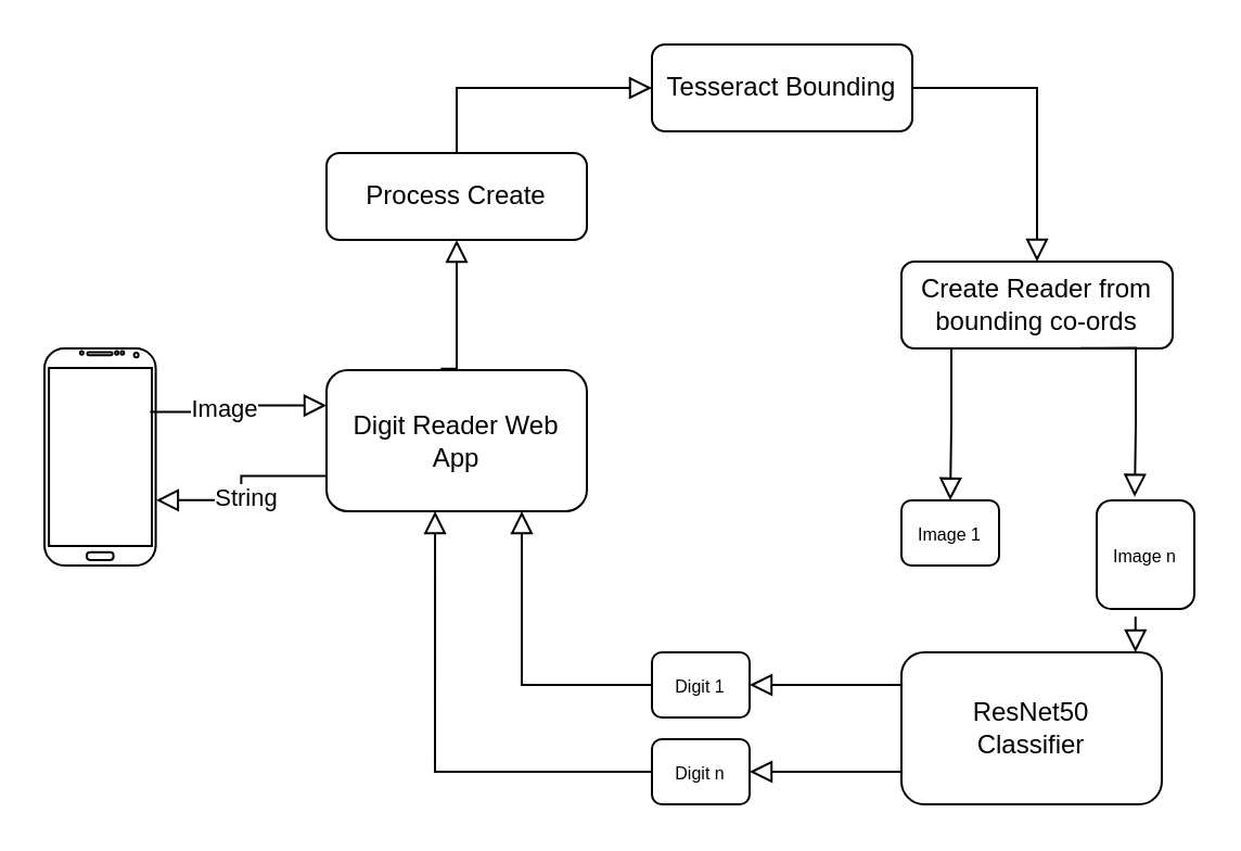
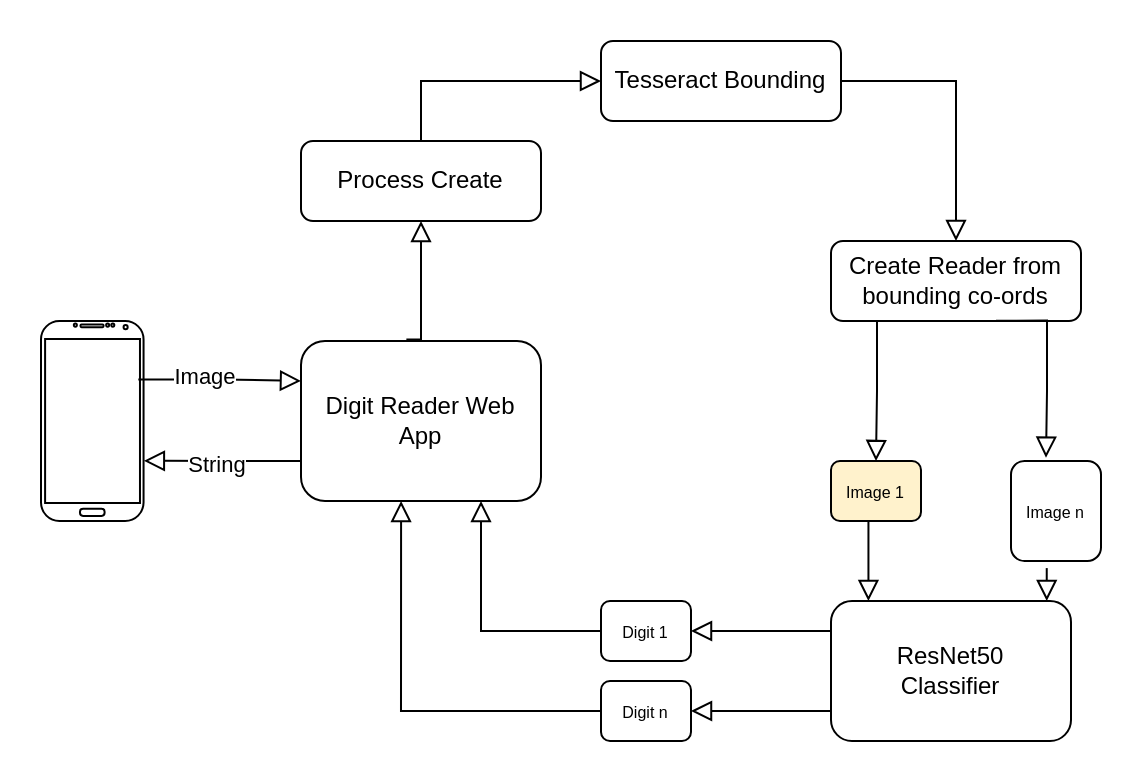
  <mxCell id="0" />
  <mxCell id="1" parent="0" />
  <mxCell id="2" value="" style="rounded=0;html=1;jettySize=auto;orthogonalLoop=1;fontSize=11;endArrow=block;endFill=0;endSize=8;strokeWidth=1;shadow=0;labelBackgroundColor=none;edgeStyle=orthogonalEdgeStyle;exitX=0.439;exitY=-0.01;exitDx=0;exitDy=0;exitPerimeter=0;" parent="1" source="3" target="4" edge="1"><mxGeometry relative="1" as="geometry"><mxPoint x="220" y="120" as="targetPoint" /><Array as="points"><mxPoint x="210" y="169" /></Array></mxGeometry></mxCell>
- <mxCell id="3" value="Digit Reader Web App" style="rounded=1;whiteSpace=wrap;html=1;fontSize=12;glass=0;strokeWidth=1;shadow=0;" parent="1" vertex="1"><mxGeometry x="150" y="170" width="120" height="65" as="geometry" /></mxCell>
+ <mxCell id="3" value="Digit Reader Web App" style="rounded=1;whiteSpace=wrap;html=1;fontSize=12;glass=0;strokeWidth=1;shadow=0;" parent="1" vertex="1"><mxGeometry x="150" y="170" width="120" height="80" as="geometry" /></mxCell>
  <mxCell id="4" value="Process Create" style="rounded=1;whiteSpace=wrap;html=1;fontSize=12;glass=0;strokeWidth=1;shadow=0;" parent="1" vertex="1"><mxGeometry x="150" y="70" width="120" height="40" as="geometry" /></mxCell>
  <mxCell id="5" value="" style="edgeStyle=orthogonalEdgeStyle;rounded=0;html=1;jettySize=auto;orthogonalLoop=1;fontSize=11;endArrow=block;endFill=0;endSize=8;strokeWidth=1;shadow=0;labelBackgroundColor=none;exitX=0;exitY=0.5;exitDx=0;exitDy=0;entryX=0.75;entryY=1;entryDx=0;entryDy=0;" parent="1" source="18" target="3" edge="1"><mxGeometry y="10" relative="1" as="geometry"><mxPoint as="offset" /><mxPoint x="410" y="280" as="sourcePoint" /></mxGeometry></mxCell>
  <mxCell id="6" value="" style="verticalLabelPosition=bottom;verticalAlign=top;html=1;shadow=0;dashed=0;strokeWidth=1;shape=mxgraph.android.phone2;strokeColor=#000000;" vertex="1" parent="1"><mxGeometry x="20" y="160" width="51.28" height="100" as="geometry" /></mxCell>
  <mxCell id="7" value="Tesseract Bounding" style="rounded=1;whiteSpace=wrap;html=1;fontSize=12;glass=0;strokeWidth=1;shadow=0;" vertex="1" parent="1"><mxGeometry x="300" y="20" width="120" height="40" as="geometry" /></mxCell>
  <mxCell id="8" value="Create Reader from bounding co-ords" style="rounded=1;whiteSpace=wrap;html=1;fontSize=12;glass=0;strokeWidth=1;shadow=0;" vertex="1" parent="1"><mxGeometry x="415" y="120" width="125" height="40" as="geometry" /></mxCell>
  <mxCell id="9" value="" style="edgeStyle=orthogonalEdgeStyle;rounded=0;html=1;jettySize=auto;orthogonalLoop=1;fontSize=11;endArrow=block;endFill=0;endSize=8;strokeWidth=1;shadow=0;labelBackgroundColor=none;exitX=1;exitY=0.5;exitDx=0;exitDy=0;entryX=0.5;entryY=0;entryDx=0;entryDy=0;" edge="1" parent="1" source="7" target="8"><mxGeometry y="10" relative="1" as="geometry"><mxPoint as="offset" /><mxPoint x="515" y="139.71" as="sourcePoint" /><mxPoint x="615" y="110" as="targetPoint" /></mxGeometry></mxCell>
  <mxCell id="10" value="" style="edgeStyle=orthogonalEdgeStyle;rounded=0;html=1;jettySize=auto;orthogonalLoop=1;fontSize=11;endArrow=block;endFill=0;endSize=8;strokeWidth=1;shadow=0;labelBackgroundColor=none;entryX=0;entryY=0.5;entryDx=0;entryDy=0;exitX=0.5;exitY=0;exitDx=0;exitDy=0;" edge="1" parent="1" source="4" target="7"><mxGeometry y="10" relative="1" as="geometry"><mxPoint as="offset" /><mxPoint x="350" y="110" as="sourcePoint" /><mxPoint x="460" y="139.71" as="targetPoint" /><Array as="points"><mxPoint x="210" y="40" /></Array></mxGeometry></mxCell>
- <mxCell id="11" value="&lt;font style=&quot;font-size: 8px&quot;&gt;Image 1&lt;/font&gt;" style="rounded=1;whiteSpace=wrap;html=1;fontSize=12;glass=0;strokeWidth=1;shadow=0;" vertex="1" parent="1"><mxGeometry x="415" y="230" width="45" height="30" as="geometry" /></mxCell>
+ <mxCell id="11" value="&lt;font style=&quot;font-size: 8px&quot;&gt;Image 1&lt;/font&gt;" style="rounded=1;whiteSpace=wrap;html=1;fontSize=12;glass=0;strokeWidth=1;shadow=0;fillColor=#fff2cc;" vertex="1" parent="1"><mxGeometry x="415" y="230" width="45" height="30" as="geometry" /></mxCell>
  <mxCell id="12" value="&lt;font style=&quot;font-size: 8px&quot;&gt;Image n&lt;/font&gt;" style="rounded=1;whiteSpace=wrap;html=1;fontSize=12;glass=0;strokeWidth=1;shadow=0;" vertex="1" parent="1"><mxGeometry x="505" y="230" width="45" height="50" as="geometry" /></mxCell>
  <mxCell id="13" value="ResNet50 &lt;br&gt;Classifier" style="rounded=1;whiteSpace=wrap;html=1;fontSize=12;glass=0;strokeWidth=1;shadow=0;" vertex="1" parent="1"><mxGeometry x="415" y="300" width="120" height="70" as="geometry" /></mxCell>
  <mxCell id="14" value="" style="edgeStyle=orthogonalEdgeStyle;rounded=0;html=1;jettySize=auto;orthogonalLoop=1;fontSize=11;endArrow=block;endFill=0;endSize=8;strokeWidth=1;shadow=0;labelBackgroundColor=none;entryX=0.5;entryY=0;entryDx=0;entryDy=0;exitX=0.25;exitY=1;exitDx=0;exitDy=0;" edge="1" parent="1" source="8" target="11"><mxGeometry y="10" relative="1" as="geometry"><mxPoint as="offset" /><mxPoint x="525" y="149.71" as="sourcePoint" /><mxPoint x="575" y="149.71" as="targetPoint" /><Array as="points"><mxPoint x="438" y="160" /><mxPoint x="438" y="195" /></Array></mxGeometry></mxCell>
  <mxCell id="15" value="" style="edgeStyle=orthogonalEdgeStyle;rounded=0;html=1;jettySize=auto;orthogonalLoop=1;fontSize=11;endArrow=block;endFill=0;endSize=8;strokeWidth=1;shadow=0;labelBackgroundColor=none;entryX=0.389;entryY=-0.033;entryDx=0;entryDy=0;exitX=0.66;exitY=0.996;exitDx=0;exitDy=0;exitPerimeter=0;entryPerimeter=0;" edge="1" parent="1" source="8" target="12"><mxGeometry y="10" relative="1" as="geometry"><mxPoint as="offset" /><mxPoint x="605" y="170" as="sourcePoint" /><mxPoint x="597.5" y="210" as="targetPoint" /><Array as="points"><mxPoint x="523" y="160" /><mxPoint x="523" y="195" /></Array></mxGeometry></mxCell>
+ <mxCell id="16" value="" style="rounded=0;html=1;jettySize=auto;orthogonalLoop=1;fontSize=11;endArrow=block;endFill=0;endSize=8;strokeWidth=1;shadow=0;labelBackgroundColor=none;edgeStyle=orthogonalEdgeStyle;exitX=0.416;exitY=0.995;exitDx=0;exitDy=0;exitPerimeter=0;entryX=0.156;entryY=0;entryDx=0;entryDy=0;entryPerimeter=0;" edge="1" parent="1" source="11" target="13"><mxGeometry x="0.004" y="41" relative="1" as="geometry"><mxPoint as="offset" /><mxPoint x="395" y="270" as="sourcePoint" /><mxPoint x="395" y="310" as="targetPoint" /></mxGeometry></mxCell>
  <mxCell id="17" value="" style="rounded=0;html=1;jettySize=auto;orthogonalLoop=1;fontSize=11;endArrow=block;endFill=0;endSize=8;strokeWidth=1;shadow=0;labelBackgroundColor=none;edgeStyle=orthogonalEdgeStyle;exitX=0.397;exitY=1.071;exitDx=0;exitDy=0;exitPerimeter=0;entryX=0.899;entryY=0;entryDx=0;entryDy=0;entryPerimeter=0;" edge="1" parent="1" source="12" target="13"><mxGeometry x="0.333" y="20" relative="1" as="geometry"><mxPoint as="offset" /><mxPoint x="443.72" y="269.85" as="sourcePoint" /><mxPoint x="443.72" y="310" as="targetPoint" /></mxGeometry></mxCell>
  <mxCell id="18" value="&lt;font style=&quot;font-size: 8px&quot;&gt;Digit 1&lt;/font&gt;" style="rounded=1;whiteSpace=wrap;html=1;fontSize=12;glass=0;strokeWidth=1;shadow=0;" vertex="1" parent="1"><mxGeometry x="300" y="300" width="45" height="30" as="geometry" /></mxCell>
  <mxCell id="19" value="&lt;font style=&quot;font-size: 8px&quot;&gt;Digit n&lt;/font&gt;" style="rounded=1;whiteSpace=wrap;html=1;fontSize=12;glass=0;strokeWidth=1;shadow=0;" vertex="1" parent="1"><mxGeometry x="300" y="340" width="45" height="30" as="geometry" /></mxCell>
  <mxCell id="20" value="" style="rounded=0;html=1;jettySize=auto;orthogonalLoop=1;fontSize=11;endArrow=block;endFill=0;endSize=8;strokeWidth=1;shadow=0;labelBackgroundColor=none;edgeStyle=orthogonalEdgeStyle;exitX=0;exitY=0.25;exitDx=0;exitDy=0;entryX=1;entryY=0.5;entryDx=0;entryDy=0;" edge="1" parent="1" source="13" target="18"><mxGeometry x="0.004" y="41" relative="1" as="geometry"><mxPoint as="offset" /><mxPoint x="435" y="340" as="sourcePoint" /><mxPoint x="435" y="380.15" as="targetPoint" /><Array as="points"><mxPoint x="415" y="315" /></Array></mxGeometry></mxCell>
  <mxCell id="21" value="" style="rounded=0;html=1;jettySize=auto;orthogonalLoop=1;fontSize=11;endArrow=block;endFill=0;endSize=8;strokeWidth=1;shadow=0;labelBackgroundColor=none;edgeStyle=orthogonalEdgeStyle;exitX=0;exitY=0.75;exitDx=0;exitDy=0;entryX=1;entryY=0.5;entryDx=0;entryDy=0;" edge="1" parent="1" source="13" target="19"><mxGeometry x="0.333" y="20" relative="1" as="geometry"><mxPoint as="offset" /><mxPoint x="524.145" y="342.28" as="sourcePoint" /><mxPoint x="524.16" y="380.15" as="targetPoint" /><Array as="points"><mxPoint x="415" y="355" /></Array></mxGeometry></mxCell>
  <mxCell id="22" value="" style="edgeStyle=orthogonalEdgeStyle;rounded=0;html=1;jettySize=auto;orthogonalLoop=1;fontSize=11;endArrow=block;endFill=0;endSize=8;strokeWidth=1;shadow=0;labelBackgroundColor=none;entryX=0.417;entryY=1;entryDx=0;entryDy=0;entryPerimeter=0;exitX=0;exitY=0.5;exitDx=0;exitDy=0;" edge="1" parent="1" source="19" target="3"><mxGeometry y="10" relative="1" as="geometry"><mxPoint as="offset" /><mxPoint x="340" y="355" as="sourcePoint" /><mxPoint x="250" y="230" as="targetPoint" /><Array as="points"><mxPoint x="200" y="355" /></Array></mxGeometry></mxCell>
  <mxCell id="23" value="" style="rounded=0;html=1;jettySize=auto;orthogonalLoop=1;fontSize=11;endArrow=block;endFill=0;endSize=8;strokeWidth=1;shadow=0;labelBackgroundColor=none;edgeStyle=orthogonalEdgeStyle;exitX=0;exitY=0.75;exitDx=0;exitDy=0;entryX=1.003;entryY=0.699;entryDx=0;entryDy=0;entryPerimeter=0;" edge="1" parent="1" source="3" target="6"><mxGeometry relative="1" as="geometry"><mxPoint x="280" y="220" as="sourcePoint" /><mxPoint x="120" y="290" as="targetPoint" /></mxGeometry></mxCell>
  <mxCell id="24" value="String" style="edgeLabel;html=1;align=center;verticalAlign=middle;resizable=0;points=[];" vertex="1" connectable="0" parent="23"><mxGeometry x="0.089" y="2" relative="1" as="geometry"><mxPoint as="offset" /></mxGeometry></mxCell>
  <mxCell id="25" value="" style="rounded=0;html=1;jettySize=auto;orthogonalLoop=1;fontSize=11;endArrow=block;endFill=0;endSize=8;strokeWidth=1;shadow=0;labelBackgroundColor=none;edgeStyle=orthogonalEdgeStyle;exitX=0.949;exitY=0.292;exitDx=0;exitDy=0;exitPerimeter=0;entryX=0;entryY=0.25;entryDx=0;entryDy=0;" edge="1" parent="1" source="6" target="3"><mxGeometry relative="1" as="geometry"><mxPoint x="290" y="230" as="sourcePoint" /><mxPoint x="140" y="150" as="targetPoint" /></mxGeometry></mxCell>
  <mxCell id="26" value="Image" style="edgeLabel;html=1;align=center;verticalAlign=middle;resizable=0;points=[];" vertex="1" connectable="0" parent="25"><mxGeometry x="-0.202" y="2" relative="1" as="geometry"><mxPoint as="offset" /></mxGeometry></mxCell>
